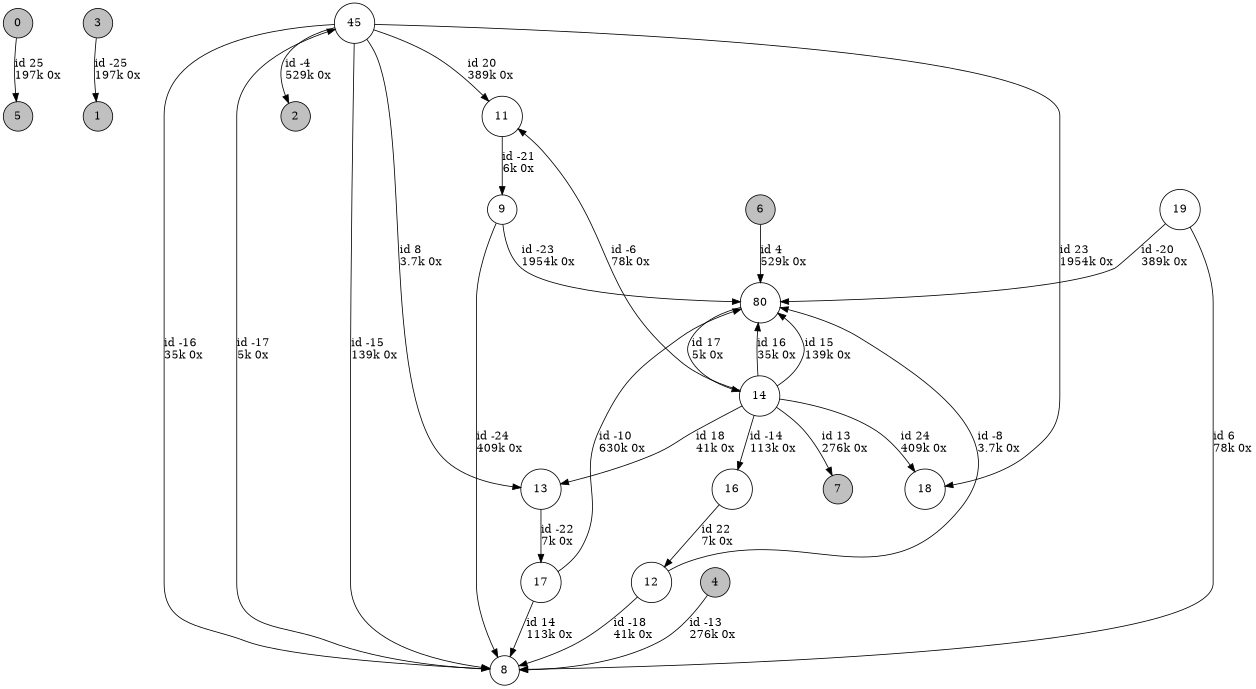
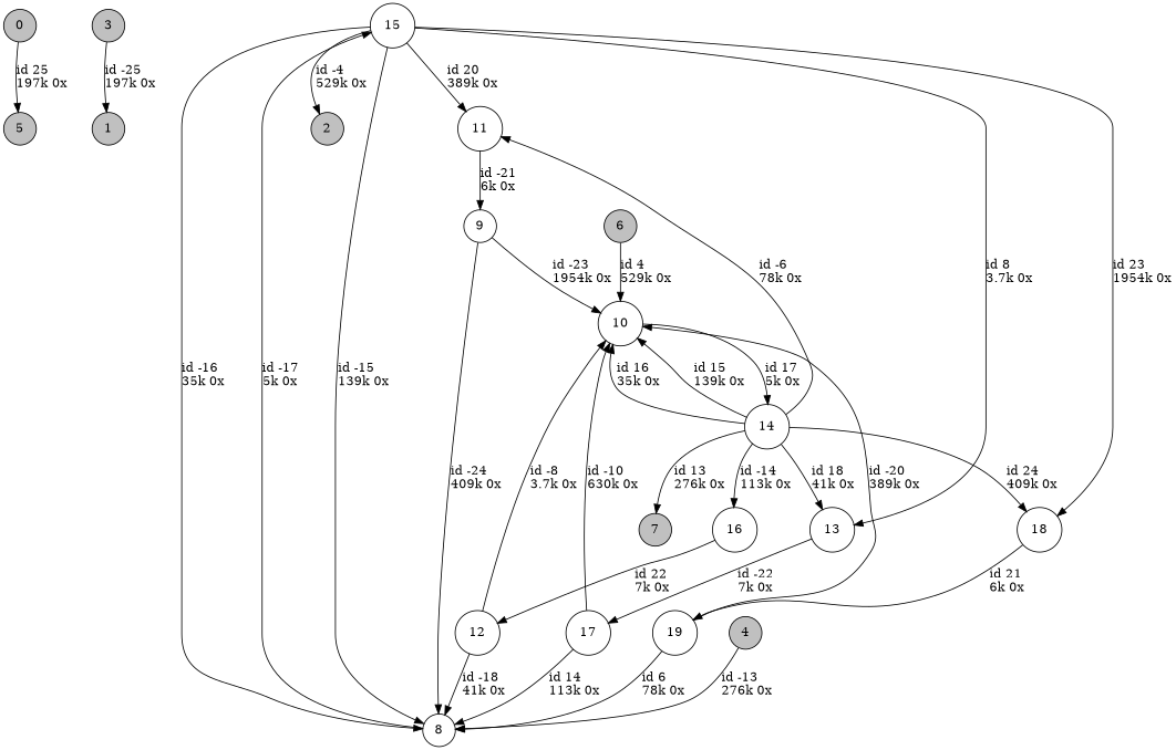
  digraph {
    nodesep=0.5
    node [shape=circle]
    edge [color=black]
    0 [fillcolor=grey height=0.3 style=filled]
    5 [fillcolor=grey height=0.3 style=filled]
    1 [fillcolor=grey height=0.3 style=filled]
    2 [fillcolor=grey height=0.3 style=filled]
    3 [fillcolor=grey height=0.3 style=filled]
    4 [fillcolor=grey height=0.3 style=filled]
    8 [height=0.3]
-   15 [height=0.3 label=45]
+   15 [height=0.3]
    6 [fillcolor=grey height=0.3 style=filled]
-   10 [height=0.3 label=80]
+   10 [height=0.3]
    14 [height=0.3]
    7 [fillcolor=grey height=0.3 style=filled]
    9 [height=0.3]
    11 [height=0.3]
    13 [height=0.3]
    18 [height=0.3]
    16 [height=0.3]
    12 [height=0.3]
    17 [height=0.3]
    19 [height=0.3]
    0 -> 5 [label="id 25\l197k 0x"]
    3 -> 1 [label="id -25\l197k 0x"]
    4 -> 8 [label="id -13\l276k 0x"]
    8 -> 15 [label="id -17\l5k 0x"]
    15 -> 2 [label="id -4\l529k 0x"]
    15 -> 8 [label="id -15\l139k 0x"]
    15 -> 8 [label="id -16\l35k 0x"]
    15 -> 11 [label="id 20\l389k 0x"]
    15 -> 13 [label="id 8\l3.7k 0x"]
    15 -> 18 [label="id 23\l1954k 0x"]
    6 -> 10 [label="id 4\l529k 0x"]
    10 -> 14 [label="id 17\l5k 0x"]
    14 -> 10 [label="id 16\l35k 0x"]
    14 -> 10 [label="id 15\l139k 0x"]
    14 -> 7 [label="id 13\l276k 0x"]
    14 -> 11 [label="id -6\l78k 0x"]
    14 -> 13 [label="id 18\l41k 0x"]
    14 -> 18 [label="id 24\l409k 0x"]
    14 -> 16 [label="id -14\l113k 0x"]
    9 -> 8 [label="id -24\l409k 0x"]
    9 -> 10 [label="id -23\l1954k 0x"]
    11 -> 9 [label="id -21\l6k 0x"]
    13 -> 17 [label="id -22\l7k 0x"]
+   18 -> 19 [label="id 21\l6k 0x"]
    16 -> 12 [label="id 22\l7k 0x"]
    12 -> 8 [label="id -18\l41k 0x"]
    12 -> 10 [label="id -8\l3.7k 0x"]
    17 -> 8 [label="id 14\l113k 0x"]
    17 -> 10 [label="id -10\l630k 0x"]
    19 -> 8 [label="id 6\l78k 0x"]
    19 -> 10 [label="id -20\l389k 0x"]
  }
